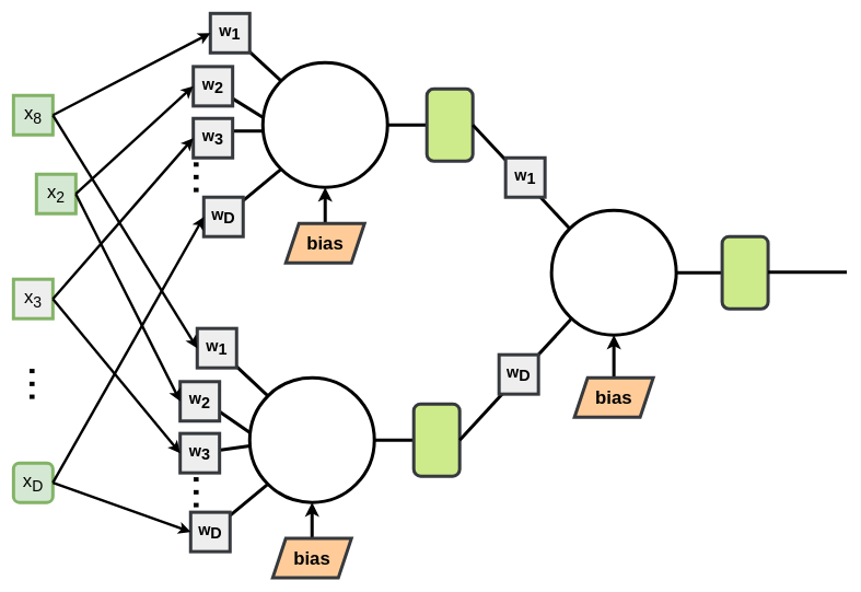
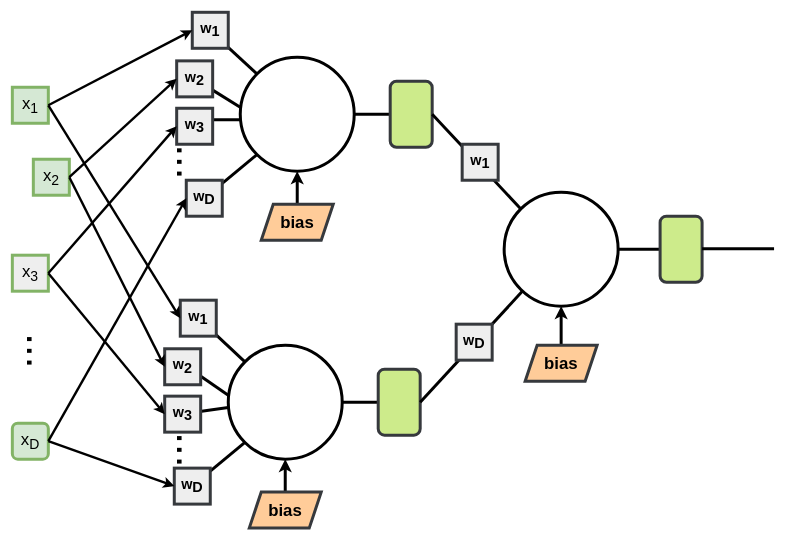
  <mxCell id="0" />
  <mxCell id="1" parent="0" />
  <mxCell id="2" style="edgeStyle=orthogonalEdgeStyle;rounded=0;orthogonalLoop=1;jettySize=auto;html=1;exitX=1;exitY=0.5;exitDx=0;exitDy=0;entryX=0;entryY=0.5;entryDx=0;entryDy=0;strokeWidth=5;endArrow=none;endFill=0;" parent="1" source="3" target="8" edge="1"><mxGeometry relative="1" as="geometry" /></mxCell>
  <mxCell id="3" value="" style="ellipse;whiteSpace=wrap;html=1;aspect=fixed;strokeWidth=5;fontSize=18;fontStyle=1" parent="1" vertex="1"><mxGeometry x="400" y="95" width="190" height="190" as="geometry" /></mxCell>
  <mxCell id="4" value="" style="endArrow=none;html=1;rounded=0;entryX=0;entryY=0;entryDx=0;entryDy=0;strokeWidth=5;fontSize=18;fontStyle=1" parent="1" target="3" edge="1"><mxGeometry width="50" height="50" relative="1" as="geometry"><mxPoint x="360" y="60" as="sourcePoint" /><mxPoint x="560" y="250" as="targetPoint" /></mxGeometry></mxCell>
  <mxCell id="5" value="" style="endArrow=none;html=1;rounded=0;entryX=0.031;entryY=0.334;entryDx=0;entryDy=0;entryPerimeter=0;strokeWidth=5;fontSize=18;fontStyle=1" parent="1" source="10" edge="1"><mxGeometry width="50" height="50" relative="1" as="geometry"><mxPoint x="240" y="80" as="sourcePoint" /><mxPoint x="400" y="178.46" as="targetPoint" /></mxGeometry></mxCell>
  <mxCell id="6" value="" style="endArrow=none;html=1;rounded=0;entryX=0;entryY=1;entryDx=0;entryDy=0;strokeWidth=5;fontSize=18;fontStyle=1" parent="1" source="19" target="3" edge="1"><mxGeometry width="50" height="50" relative="1" as="geometry"><mxPoint x="190" y="470" as="sourcePoint" /><mxPoint x="372" y="266" as="targetPoint" /></mxGeometry></mxCell>
  <mxCell id="7" value="" style="endArrow=none;html=1;rounded=0;entryX=0;entryY=0.5;entryDx=0;entryDy=0;strokeWidth=5;fontSize=24;fontStyle=1" parent="1" edge="1"><mxGeometry width="50" height="50" relative="1" as="geometry"><mxPoint x="310" y="199" as="sourcePoint" /><mxPoint x="400" y="199.09" as="targetPoint" /></mxGeometry></mxCell>
  <mxCell id="8" value="" style="rounded=1;whiteSpace=wrap;html=1;strokeWidth=5;fontSize=18;fontStyle=1;fillColor=#cdeb8b;strokeColor=#36393d;" parent="1" vertex="1"><mxGeometry x="650" y="135" width="70" height="110" as="geometry" /></mxCell>
  <mxCell id="9" value="w&lt;sub style=&quot;font-size: 24px;&quot;&gt;1&lt;/sub&gt;" style="rounded=0;whiteSpace=wrap;html=1;strokeWidth=5;fontSize=24;fontStyle=1;fillColor=#eeeeee;strokeColor=#36393d;" parent="1" vertex="1"><mxGeometry x="320" y="20" width="60" height="60" as="geometry" /></mxCell>
  <mxCell id="10" value="w&lt;sub style=&quot;font-size: 24px;&quot;&gt;2&lt;/sub&gt;" style="rounded=0;whiteSpace=wrap;html=1;strokeWidth=5;fontSize=24;fontStyle=1;fillColor=#eeeeee;strokeColor=#36393d;" parent="1" vertex="1"><mxGeometry x="294" y="101" width="60" height="60" as="geometry" /></mxCell>
  <mxCell id="11" value="w&lt;sub style=&quot;font-size: 24px;&quot;&gt;3&lt;/sub&gt;" style="rounded=0;whiteSpace=wrap;html=1;strokeWidth=5;fontSize=24;fontStyle=1;fillColor=#eeeeee;strokeColor=#36393d;" parent="1" vertex="1"><mxGeometry x="294" y="180" width="60" height="60" as="geometry" /></mxCell>
  <mxCell id="12" style="edgeStyle=orthogonalEdgeStyle;rounded=0;orthogonalLoop=1;jettySize=auto;html=1;entryX=0.5;entryY=1;entryDx=0;entryDy=0;strokeWidth=5;fontSize=18;fontStyle=1" parent="1" source="13" target="3" edge="1"><mxGeometry relative="1" as="geometry" /></mxCell>
  <mxCell id="13" value="bias" style="shape=parallelogram;perimeter=parallelogramPerimeter;whiteSpace=wrap;html=1;fixedSize=1;strokeWidth=5;fontSize=28;fontStyle=1;fillColor=#ffcc99;strokeColor=#36393d;" parent="1" vertex="1"><mxGeometry x="435" y="340" width="120" height="60" as="geometry" /></mxCell>
  <mxCell id="14" value="..." style="text;html=1;align=center;verticalAlign=middle;whiteSpace=wrap;rounded=0;fontSize=70;rotation=90;" parent="1" vertex="1"><mxGeometry x="290" y="255" width="60" height="30" as="geometry" /></mxCell>
- <mxCell id="15" value="&lt;font style=&quot;font-size: 28px;&quot;&gt;x&lt;sub&gt;8&lt;/sub&gt;&lt;/font&gt;" style="rounded=0;whiteSpace=wrap;html=1;fillColor=#d5e8d4;strokeColor=#82b366;strokeWidth=5;" parent="1" vertex="1"><mxGeometry x="20" y="145" width="60" height="60" as="geometry" /></mxCell>
+ <mxCell id="15" value="&lt;font style=&quot;font-size: 28px;&quot;&gt;x&lt;sub&gt;1&lt;/sub&gt;&lt;/font&gt;" style="rounded=0;whiteSpace=wrap;html=1;fillColor=#d5e8d4;strokeColor=#82b366;strokeWidth=5;" parent="1" vertex="1"><mxGeometry x="20" y="145" width="60" height="60" as="geometry" /></mxCell>
  <mxCell id="16" value="&lt;font style=&quot;font-size: 28px;&quot;&gt;x&lt;sub&gt;2&lt;/sub&gt;&lt;/font&gt;" style="rounded=0;whiteSpace=wrap;html=1;fillColor=#d5e8d4;strokeColor=#82b366;strokeWidth=5;" parent="1" vertex="1"><mxGeometry x="55" y="265" width="60" height="60" as="geometry" /></mxCell>
  <mxCell id="17" value="&lt;font style=&quot;font-size: 28px;&quot;&gt;x&lt;sub&gt;3&lt;/sub&gt;&lt;/font&gt;" style="rounded=0;whiteSpace=wrap;html=1;fillColor=#eeeeee;strokeColor=#82b366;strokeWidth=5;" parent="1" vertex="1"><mxGeometry x="20" y="425" width="60" height="60" as="geometry" /></mxCell>
  <mxCell id="18" value="&lt;font style=&quot;font-size: 28px;&quot;&gt;x&lt;sub&gt;D&lt;/sub&gt;&lt;/font&gt;" style="whiteSpace=wrap;html=1;fillColor=#d5e8d4;strokeColor=#82b366;strokeWidth=5;rounded=1;" parent="1" vertex="1"><mxGeometry x="20" y="705" width="60" height="60" as="geometry" /></mxCell>
  <mxCell id="19" value="w&lt;sub style=&quot;font-size: 24px;&quot;&gt;D&lt;/sub&gt;" style="rounded=0;whiteSpace=wrap;html=1;strokeWidth=5;fontSize=24;fontStyle=1;fillColor=#eeeeee;strokeColor=#36393d;" parent="1" vertex="1"><mxGeometry x="310" y="300" width="60" height="60" as="geometry" /></mxCell>
  <mxCell id="20" style="edgeStyle=orthogonalEdgeStyle;rounded=0;orthogonalLoop=1;jettySize=auto;html=1;exitX=1;exitY=0.5;exitDx=0;exitDy=0;entryX=0;entryY=0.5;entryDx=0;entryDy=0;strokeWidth=5;endArrow=none;endFill=0;" parent="1" source="21" target="26" edge="1"><mxGeometry relative="1" as="geometry" /></mxCell>
  <mxCell id="21" value="" style="ellipse;whiteSpace=wrap;html=1;aspect=fixed;strokeWidth=5;fontSize=18;fontStyle=1" parent="1" vertex="1"><mxGeometry x="380" y="575" width="190" height="190" as="geometry" /></mxCell>
  <mxCell id="22" value="" style="endArrow=none;html=1;rounded=0;entryX=0;entryY=0;entryDx=0;entryDy=0;strokeWidth=5;fontSize=18;fontStyle=1" parent="1" target="21" edge="1"><mxGeometry width="50" height="50" relative="1" as="geometry"><mxPoint x="330" y="530" as="sourcePoint" /><mxPoint x="540" y="730" as="targetPoint" /></mxGeometry></mxCell>
  <mxCell id="23" value="" style="endArrow=none;html=1;rounded=0;entryX=0.031;entryY=0.334;entryDx=0;entryDy=0;entryPerimeter=0;strokeWidth=5;fontSize=18;fontStyle=1" parent="1" edge="1"><mxGeometry width="50" height="50" relative="1" as="geometry"><mxPoint x="310" y="610" as="sourcePoint" /><mxPoint x="380" y="658.46" as="targetPoint" /></mxGeometry></mxCell>
  <mxCell id="24" value="" style="endArrow=none;html=1;rounded=0;entryX=0;entryY=1;entryDx=0;entryDy=0;strokeWidth=5;fontSize=18;fontStyle=1" parent="1" source="33" target="21" edge="1"><mxGeometry width="50" height="50" relative="1" as="geometry"><mxPoint x="170" y="950" as="sourcePoint" /><mxPoint x="352" y="746" as="targetPoint" /></mxGeometry></mxCell>
  <mxCell id="25" value="" style="endArrow=none;html=1;rounded=0;entryX=0;entryY=0.5;entryDx=0;entryDy=0;strokeWidth=5;fontSize=24;fontStyle=1" parent="1" edge="1"><mxGeometry width="50" height="50" relative="1" as="geometry"><mxPoint x="300" y="690" as="sourcePoint" /><mxPoint x="380" y="679.09" as="targetPoint" /></mxGeometry></mxCell>
  <mxCell id="26" value="" style="rounded=1;whiteSpace=wrap;html=1;strokeWidth=5;fontSize=18;fontStyle=1;fillColor=#cdeb8b;strokeColor=#36393d;" parent="1" vertex="1"><mxGeometry x="630" y="615" width="70" height="110" as="geometry" /></mxCell>
  <mxCell id="27" value="w&lt;sub style=&quot;font-size: 24px;&quot;&gt;1&lt;/sub&gt;" style="rounded=0;whiteSpace=wrap;html=1;strokeWidth=5;fontSize=24;fontStyle=1;fillColor=#eeeeee;strokeColor=#36393d;" parent="1" vertex="1"><mxGeometry x="300" y="500" width="60" height="60" as="geometry" /></mxCell>
  <mxCell id="28" value="w&lt;sub style=&quot;font-size: 24px;&quot;&gt;2&lt;/sub&gt;" style="rounded=0;whiteSpace=wrap;html=1;strokeWidth=5;fontSize=24;fontStyle=1;fillColor=#eeeeee;strokeColor=#36393d;" parent="1" vertex="1"><mxGeometry x="274" y="581" width="60" height="60" as="geometry" /></mxCell>
  <mxCell id="29" value="w&lt;sub style=&quot;font-size: 24px;&quot;&gt;3&lt;/sub&gt;" style="rounded=0;whiteSpace=wrap;html=1;strokeWidth=5;fontSize=24;fontStyle=1;fillColor=#eeeeee;strokeColor=#36393d;" parent="1" vertex="1"><mxGeometry x="274" y="660" width="60" height="60" as="geometry" /></mxCell>
  <mxCell id="30" style="edgeStyle=orthogonalEdgeStyle;rounded=0;orthogonalLoop=1;jettySize=auto;html=1;entryX=0.5;entryY=1;entryDx=0;entryDy=0;strokeWidth=5;fontSize=18;fontStyle=1" parent="1" source="31" target="21" edge="1"><mxGeometry relative="1" as="geometry" /></mxCell>
  <mxCell id="31" value="bias" style="shape=parallelogram;perimeter=parallelogramPerimeter;whiteSpace=wrap;html=1;fixedSize=1;strokeWidth=5;fontSize=28;fontStyle=1;fillColor=#ffcc99;strokeColor=#36393d;" parent="1" vertex="1"><mxGeometry x="415" y="820" width="120" height="60" as="geometry" /></mxCell>
  <mxCell id="32" value="..." style="text;html=1;align=center;verticalAlign=middle;whiteSpace=wrap;rounded=0;fontSize=70;rotation=90;" parent="1" vertex="1"><mxGeometry x="290" y="735" width="60" height="30" as="geometry" /></mxCell>
  <mxCell id="33" value="w&lt;sub style=&quot;font-size: 24px;&quot;&gt;D&lt;/sub&gt;" style="rounded=0;whiteSpace=wrap;html=1;strokeWidth=5;fontSize=24;fontStyle=1;fillColor=#eeeeee;strokeColor=#36393d;" parent="1" vertex="1"><mxGeometry x="290" y="780" width="60" height="60" as="geometry" /></mxCell>
  <mxCell id="34" style="edgeStyle=orthogonalEdgeStyle;rounded=0;orthogonalLoop=1;jettySize=auto;html=1;exitX=1;exitY=0.5;exitDx=0;exitDy=0;entryX=0;entryY=0.5;entryDx=0;entryDy=0;strokeWidth=5;endArrow=none;endFill=0;" parent="1" source="35" target="37" edge="1"><mxGeometry relative="1" as="geometry" /></mxCell>
  <mxCell id="35" value="" style="ellipse;whiteSpace=wrap;html=1;aspect=fixed;strokeWidth=5;fontSize=18;fontStyle=1" parent="1" vertex="1"><mxGeometry x="840" y="320" width="190" height="190" as="geometry" /></mxCell>
  <mxCell id="36" value="" style="endArrow=none;html=1;rounded=0;entryX=0;entryY=0;entryDx=0;entryDy=0;strokeWidth=5;fontSize=18;fontStyle=1;exitX=1;exitY=0.5;exitDx=0;exitDy=0;" parent="1" source="8" target="35" edge="1"><mxGeometry width="50" height="50" relative="1" as="geometry"><mxPoint x="780" y="230" as="sourcePoint" /><mxPoint x="1060" y="490" as="targetPoint" /></mxGeometry></mxCell>
  <mxCell id="37" value="" style="rounded=1;whiteSpace=wrap;html=1;strokeWidth=5;fontSize=18;fontStyle=1;fillColor=#cdeb8b;strokeColor=#36393d;" parent="1" vertex="1"><mxGeometry x="1100" y="360" width="70" height="110" as="geometry" /></mxCell>
  <mxCell id="38" value="w&lt;sub style=&quot;font-size: 24px;&quot;&gt;1&lt;/sub&gt;" style="rounded=0;whiteSpace=wrap;html=1;strokeWidth=5;fontSize=24;fontStyle=1;fillColor=#eeeeee;strokeColor=#36393d;" parent="1" vertex="1"><mxGeometry x="770" y="240" width="60" height="60" as="geometry" /></mxCell>
  <mxCell id="39" style="edgeStyle=orthogonalEdgeStyle;rounded=0;orthogonalLoop=1;jettySize=auto;html=1;entryX=0.5;entryY=1;entryDx=0;entryDy=0;strokeWidth=5;fontSize=18;fontStyle=1" parent="1" source="40" target="35" edge="1"><mxGeometry relative="1" as="geometry" /></mxCell>
  <mxCell id="40" value="bias" style="shape=parallelogram;perimeter=parallelogramPerimeter;whiteSpace=wrap;html=1;fixedSize=1;strokeWidth=5;fontSize=28;fontStyle=1;fillColor=#ffcc99;strokeColor=#36393d;" parent="1" vertex="1"><mxGeometry x="875" y="575" width="120" height="60" as="geometry" /></mxCell>
  <mxCell id="41" value="" style="endArrow=none;html=1;rounded=0;entryX=1;entryY=0.5;entryDx=0;entryDy=0;strokeWidth=5;fontSize=18;fontStyle=1" parent="1" edge="1"><mxGeometry width="50" height="50" relative="1" as="geometry"><mxPoint x="1290" y="414.09" as="sourcePoint" /><mxPoint x="1170" y="414.09" as="targetPoint" /></mxGeometry></mxCell>
  <mxCell id="42" value="" style="endArrow=none;html=1;rounded=0;strokeWidth=5;fontSize=18;fontStyle=1;exitX=1;exitY=0.5;exitDx=0;exitDy=0;" parent="1" source="26" target="35" edge="1"><mxGeometry width="50" height="50" relative="1" as="geometry"><mxPoint x="730" y="200" as="sourcePoint" /><mxPoint x="878" y="358" as="targetPoint" /></mxGeometry></mxCell>
  <mxCell id="43" value="w&lt;sub style=&quot;font-size: 24px;&quot;&gt;D&lt;/sub&gt;" style="rounded=0;whiteSpace=wrap;html=1;strokeWidth=5;fontSize=24;fontStyle=1;fillColor=#eeeeee;strokeColor=#36393d;" parent="1" vertex="1"><mxGeometry x="760" y="540" width="60" height="60" as="geometry" /></mxCell>
  <mxCell id="44" value="" style="endArrow=classic;html=1;rounded=0;exitX=1;exitY=0.5;exitDx=0;exitDy=0;entryX=0;entryY=0.5;entryDx=0;entryDy=0;strokeWidth=4;" parent="1" source="15" target="9" edge="1"><mxGeometry width="50" height="50" relative="1" as="geometry"><mxPoint x="730" y="480" as="sourcePoint" /><mxPoint x="780" y="430" as="targetPoint" /></mxGeometry></mxCell>
  <mxCell id="45" value="" style="endArrow=classic;html=1;rounded=0;exitX=1;exitY=0.5;exitDx=0;exitDy=0;entryX=0;entryY=0.5;entryDx=0;entryDy=0;strokeWidth=4;" parent="1" source="15" target="27" edge="1"><mxGeometry width="50" height="50" relative="1" as="geometry"><mxPoint x="-50" y="190" as="sourcePoint" /><mxPoint x="330" y="60" as="targetPoint" /></mxGeometry></mxCell>
  <mxCell id="46" value="" style="endArrow=classic;html=1;rounded=0;exitX=1;exitY=0.5;exitDx=0;exitDy=0;entryX=0;entryY=0.5;entryDx=0;entryDy=0;strokeWidth=4;" parent="1" source="16" target="10" edge="1"><mxGeometry width="50" height="50" relative="1" as="geometry"><mxPoint x="-50" y="190" as="sourcePoint" /><mxPoint x="330" y="60" as="targetPoint" /></mxGeometry></mxCell>
  <mxCell id="47" value="" style="endArrow=classic;html=1;rounded=0;exitX=1;exitY=0.5;exitDx=0;exitDy=0;entryX=0;entryY=0.5;entryDx=0;entryDy=0;strokeWidth=4;" parent="1" source="16" target="28" edge="1"><mxGeometry width="50" height="50" relative="1" as="geometry"><mxPoint x="-40" y="200" as="sourcePoint" /><mxPoint x="340" y="70" as="targetPoint" /></mxGeometry></mxCell>
  <mxCell id="48" value="" style="endArrow=classic;html=1;rounded=0;exitX=1;exitY=0.5;exitDx=0;exitDy=0;entryX=0;entryY=0.5;entryDx=0;entryDy=0;strokeWidth=4;" parent="1" source="17" target="29" edge="1"><mxGeometry width="50" height="50" relative="1" as="geometry"><mxPoint x="-30" y="210" as="sourcePoint" /><mxPoint x="350" y="80" as="targetPoint" /></mxGeometry></mxCell>
  <mxCell id="49" value="" style="endArrow=classic;html=1;rounded=0;exitX=1;exitY=0.5;exitDx=0;exitDy=0;entryX=0;entryY=0.5;entryDx=0;entryDy=0;strokeWidth=4;" parent="1" source="17" target="11" edge="1"><mxGeometry width="50" height="50" relative="1" as="geometry"><mxPoint x="-20" y="220" as="sourcePoint" /><mxPoint x="160" y="760" as="targetPoint" /></mxGeometry></mxCell>
  <mxCell id="50" value="" style="endArrow=classic;html=1;rounded=0;exitX=1;exitY=0.5;exitDx=0;exitDy=0;entryX=0;entryY=0.5;entryDx=0;entryDy=0;strokeWidth=4;" parent="1" source="18" target="33" edge="1"><mxGeometry width="50" height="50" relative="1" as="geometry"><mxPoint x="-10" y="230" as="sourcePoint" /><mxPoint x="370" y="100" as="targetPoint" /></mxGeometry></mxCell>
  <mxCell id="51" value="" style="endArrow=classic;html=1;rounded=0;exitX=1;exitY=0.5;exitDx=0;exitDy=0;entryX=0;entryY=0.5;entryDx=0;entryDy=0;strokeWidth=4;" parent="1" source="18" target="19" edge="1"><mxGeometry width="50" height="50" relative="1" as="geometry"><mxPoint x="0" y="240" as="sourcePoint" /><mxPoint x="380" y="110" as="targetPoint" /></mxGeometry></mxCell>
  <mxCell id="52" value="..." style="text;html=1;align=center;verticalAlign=middle;whiteSpace=wrap;rounded=0;fontSize=70;rotation=90;strokeWidth=4;" parent="1" vertex="1"><mxGeometry x="40" y="570" width="60" height="30" as="geometry" /></mxCell>
